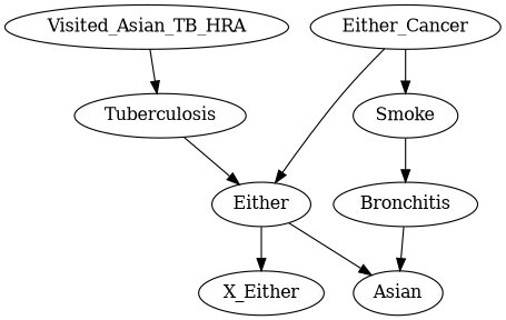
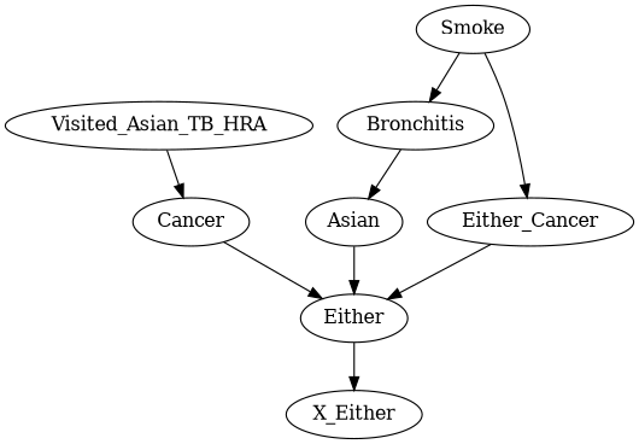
  strict digraph {
    Visited_Asian_TB_HRA
-   Tuberculosis
+   Tuberculosis [label=Cancer]
    Either
    Smoke
    Bronchitis
    n6 [label=Either_Cancer]
    n7 [label=Asian]
    n8 [label=X_Either]
    Visited_Asian_TB_HRA -> Tuberculosis
    Tuberculosis -> Either
-   Either -> n7
+   n7 -> Either
    Either -> n8
    Smoke -> Bronchitis
-   n6 -> Smoke
+   Smoke -> n6
    Bronchitis -> n7
    n6 -> Either
  }
